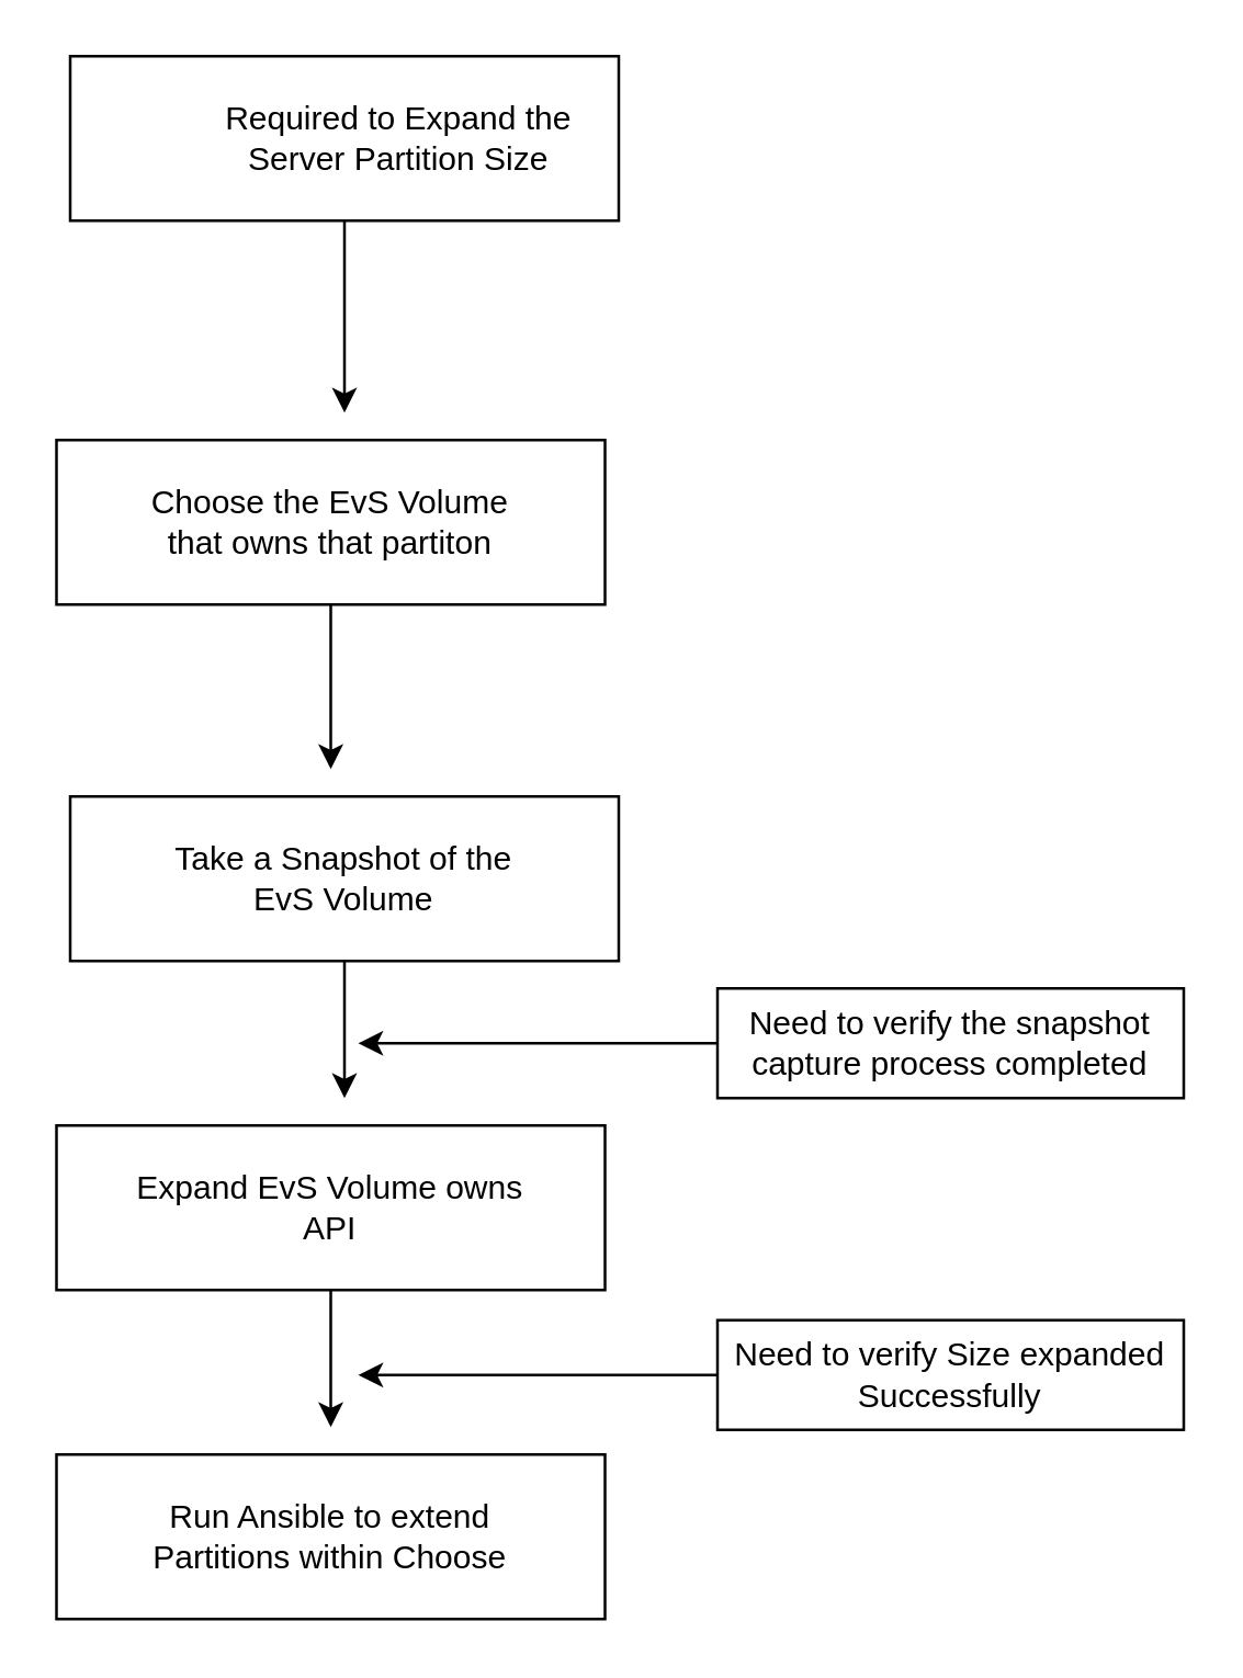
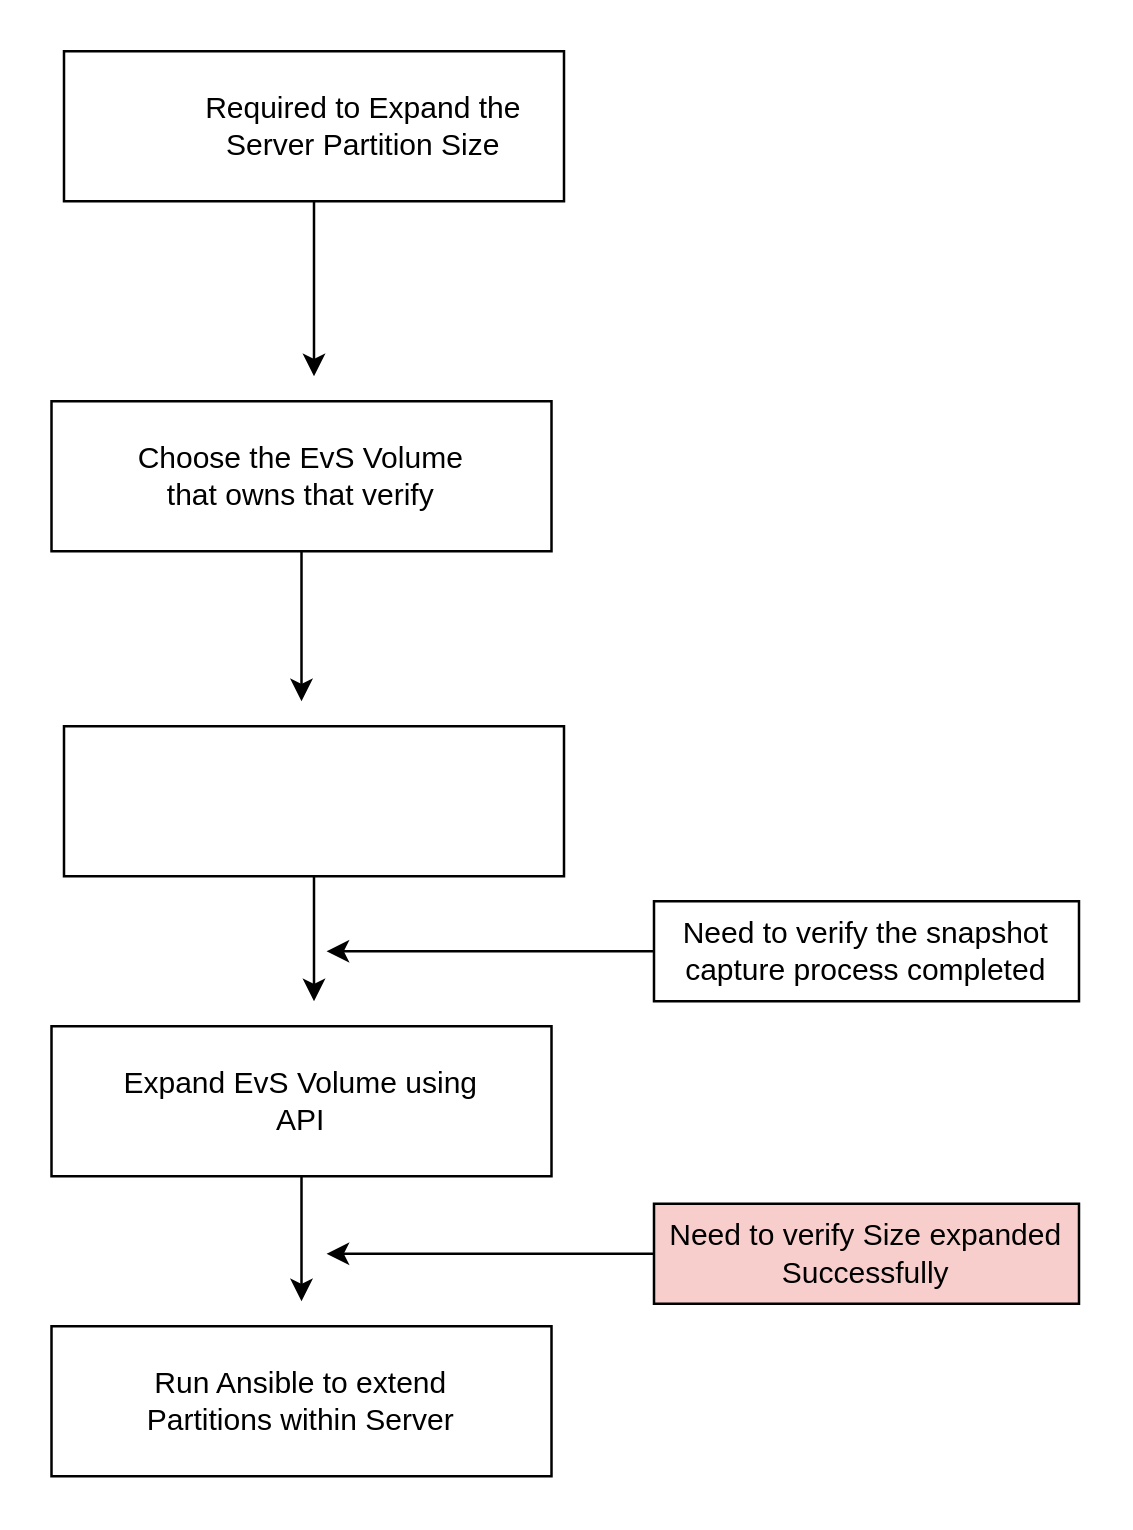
  <mxCell id="0" />
  <mxCell id="1" parent="0" />
  <mxCell id="2" style="edgeStyle=orthogonalEdgeStyle;rounded=0;orthogonalLoop=1;jettySize=auto;html=1;exitX=0.5;exitY=1;exitDx=0;exitDy=0;" edge="1" parent="1" source="3"><mxGeometry relative="1" as="geometry"><mxPoint x="125" y="150" as="targetPoint" /></mxGeometry></mxCell>
  <mxCell id="3" value="" style="rounded=0;whiteSpace=wrap;html=1;" vertex="1" parent="1"><mxGeometry x="25" y="20" width="200" height="60" as="geometry" /></mxCell>
  <mxCell id="4" value="Required to Expand the Server Partition Size" style="text;html=1;align=center;verticalAlign=middle;whiteSpace=wrap;rounded=0;" vertex="1" parent="1"><mxGeometry x="70" y="35" width="150" height="30" as="geometry" /></mxCell>
  <mxCell id="5" style="edgeStyle=orthogonalEdgeStyle;rounded=0;orthogonalLoop=1;jettySize=auto;html=1;" edge="1" parent="1" source="6"><mxGeometry relative="1" as="geometry"><mxPoint x="120" y="280" as="targetPoint" /></mxGeometry></mxCell>
  <mxCell id="6" value="" style="rounded=0;whiteSpace=wrap;html=1;" vertex="1" parent="1"><mxGeometry x="20" y="160" width="200" height="60" as="geometry" /></mxCell>
- <mxCell id="7" value="Choose the EvS Volume that owns that partiton" style="text;html=1;align=center;verticalAlign=middle;whiteSpace=wrap;rounded=0;" vertex="1" parent="1"><mxGeometry x="45" y="175" width="150" height="30" as="geometry" /></mxCell>
+ <mxCell id="7" value="Choose the EvS Volume that owns that verify" style="text;html=1;align=center;verticalAlign=middle;whiteSpace=wrap;rounded=0;" vertex="1" parent="1"><mxGeometry x="45" y="175" width="150" height="30" as="geometry" /></mxCell>
  <mxCell id="8" style="edgeStyle=orthogonalEdgeStyle;rounded=0;orthogonalLoop=1;jettySize=auto;html=1;" edge="1" parent="1" source="9"><mxGeometry relative="1" as="geometry"><mxPoint x="125" y="400" as="targetPoint" /></mxGeometry></mxCell>
  <mxCell id="9" value="" style="rounded=0;whiteSpace=wrap;html=1;" vertex="1" parent="1"><mxGeometry x="25" y="290" width="200" height="60" as="geometry" /></mxCell>
- <mxCell id="10" value="Take a Snapshot of the EvS Volume" style="text;html=1;align=center;verticalAlign=middle;whiteSpace=wrap;rounded=0;" vertex="1" parent="1"><mxGeometry x="50" y="305" width="150" height="30" as="geometry" /></mxCell>
  <mxCell id="11" style="edgeStyle=orthogonalEdgeStyle;rounded=0;orthogonalLoop=1;jettySize=auto;html=1;" edge="1" parent="1" source="12"><mxGeometry relative="1" as="geometry"><mxPoint x="120" y="520" as="targetPoint" /></mxGeometry></mxCell>
  <mxCell id="12" value="" style="rounded=0;whiteSpace=wrap;html=1;" vertex="1" parent="1"><mxGeometry x="20" y="410" width="200" height="60" as="geometry" /></mxCell>
- <mxCell id="13" value="Expand EvS Volume owns API" style="text;html=1;align=center;verticalAlign=middle;whiteSpace=wrap;rounded=0;" vertex="1" parent="1"><mxGeometry x="45" y="425" width="150" height="30" as="geometry" /></mxCell>
+ <mxCell id="13" value="Expand EvS Volume using API" style="text;html=1;align=center;verticalAlign=middle;whiteSpace=wrap;rounded=0;" vertex="1" parent="1"><mxGeometry x="45" y="425" width="150" height="30" as="geometry" /></mxCell>
  <mxCell id="14" value="" style="rounded=0;whiteSpace=wrap;html=1;" vertex="1" parent="1"><mxGeometry x="20" y="530" width="200" height="60" as="geometry" /></mxCell>
- <mxCell id="15" value="Run Ansible to extend Partitions within Choose" style="text;html=1;align=center;verticalAlign=middle;whiteSpace=wrap;rounded=0;" vertex="1" parent="1"><mxGeometry x="45" y="545" width="150" height="30" as="geometry" /></mxCell>
+ <mxCell id="15" value="Run Ansible to extend Partitions within Server" style="text;html=1;align=center;verticalAlign=middle;whiteSpace=wrap;rounded=0;" vertex="1" parent="1"><mxGeometry x="45" y="545" width="150" height="30" as="geometry" /></mxCell>
  <mxCell id="16" style="edgeStyle=orthogonalEdgeStyle;rounded=0;orthogonalLoop=1;jettySize=auto;html=1;" edge="1" parent="1" source="17"><mxGeometry relative="1" as="geometry"><mxPoint x="130" y="501" as="targetPoint" /></mxGeometry></mxCell>
- <mxCell id="17" value="Need to verify Size expanded Successfully" style="rounded=0;whiteSpace=wrap;html=1;" vertex="1" parent="1"><mxGeometry x="261" y="481" width="170" height="40" as="geometry" /></mxCell>
+ <mxCell id="17" value="Need to verify Size expanded Successfully" style="rounded=0;whiteSpace=wrap;html=1;fillColor=#f8cecc;" vertex="1" parent="1"><mxGeometry x="261" y="481" width="170" height="40" as="geometry" /></mxCell>
  <mxCell id="18" style="edgeStyle=orthogonalEdgeStyle;rounded=0;orthogonalLoop=1;jettySize=auto;html=1;" edge="1" parent="1" source="19"><mxGeometry relative="1" as="geometry"><mxPoint x="130" y="380" as="targetPoint" /></mxGeometry></mxCell>
  <mxCell id="19" value="Need to verify the snapshot capture process completed" style="rounded=0;whiteSpace=wrap;html=1;" vertex="1" parent="1"><mxGeometry x="261" y="360" width="170" height="40" as="geometry" /></mxCell>
